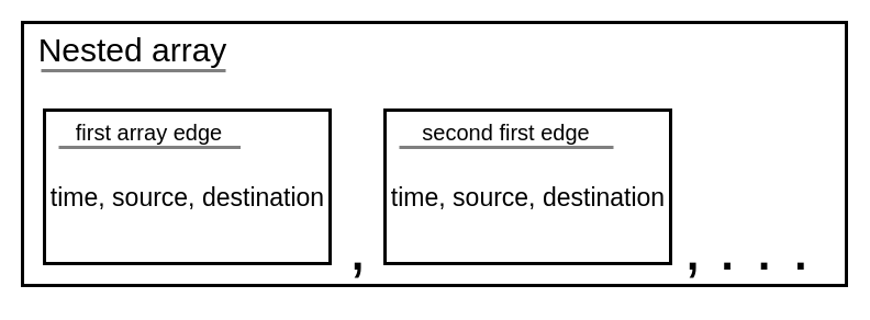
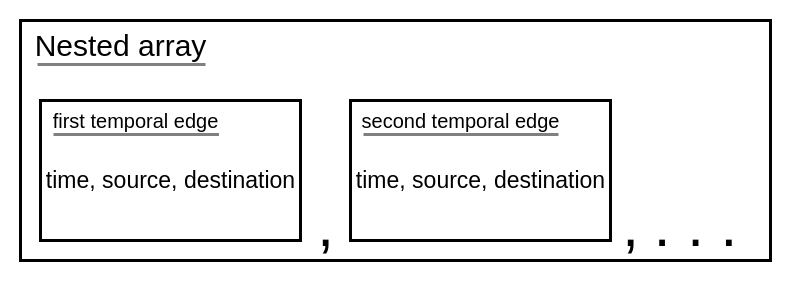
  <mxCell id="0" />
  <mxCell id="1" parent="0" />
  <mxCell id="2" value="" style="rounded=0;whiteSpace=wrap;html=1;strokeWidth=3;" parent="1" vertex="1"><mxGeometry x="20" y="20" width="750" height="240" as="geometry" /></mxCell>
  <mxCell id="3" value="&lt;font style=&quot;font-size: 30px;&quot;&gt;Nested array&lt;/font&gt;" style="text;html=1;align=center;verticalAlign=middle;resizable=0;points=[];autosize=1;strokeColor=none;fillColor=none;fontSize=20;labelBorderColor=none;" parent="1" vertex="1"><mxGeometry x="20" y="20" width="200" height="50" as="geometry" /></mxCell>
  <mxCell id="4" value="" style="rounded=0;whiteSpace=wrap;html=1;strokeWidth=3;" parent="1" vertex="1"><mxGeometry x="40" y="100" width="260" height="140" as="geometry" /></mxCell>
  <mxCell id="5" value="" style="rounded=0;whiteSpace=wrap;html=1;strokeWidth=3;" parent="1" vertex="1"><mxGeometry x="350" y="100" width="260" height="140" as="geometry" /></mxCell>
  <mxCell id="6" value="&lt;font style=&quot;font-size: 60px;&quot;&gt;. . .&lt;/font&gt;" style="text;html=1;align=center;verticalAlign=middle;resizable=0;points=[];autosize=1;strokeColor=none;fillColor=none;" parent="1" vertex="1"><mxGeometry x="640" y="180" width="110" height="90" as="geometry" /></mxCell>
  <mxCell id="7" value="time, source, destination" style="text;html=1;align=center;verticalAlign=middle;resizable=0;points=[];autosize=1;strokeColor=none;fillColor=none;fontSize=23;" parent="1" vertex="1"><mxGeometry x="35" y="160" width="270" height="40" as="geometry" /></mxCell>
  <mxCell id="8" value="time, source, destination" style="text;html=1;align=center;verticalAlign=middle;resizable=0;points=[];autosize=1;strokeColor=none;fillColor=none;fontSize=23;" parent="1" vertex="1"><mxGeometry x="345" y="160" width="270" height="40" as="geometry" /></mxCell>
- <mxCell id="9" value="first array edge" style="text;html=1;align=center;verticalAlign=middle;resizable=0;points=[];autosize=1;strokeColor=none;fillColor=none;fontSize=20;labelBorderColor=none;" parent="1" vertex="1"><mxGeometry x="40" y="100" width="190" height="40" as="geometry" /></mxCell>
- <mxCell id="10" value="second first edge" style="text;html=1;align=center;verticalAlign=middle;resizable=0;points=[];autosize=1;strokeColor=none;fillColor=none;fontSize=20;labelBorderColor=none;" parent="1" vertex="1"><mxGeometry x="350" y="100" width="220" height="40" as="geometry" /></mxCell>
+ <mxCell id="9" value="first temporal edge" style="text;html=1;align=center;verticalAlign=middle;resizable=0;points=[];autosize=1;strokeColor=none;fillColor=none;fontSize=20;labelBorderColor=none;" parent="1" vertex="1"><mxGeometry x="40" y="100" width="190" height="40" as="geometry" /></mxCell>
+ <mxCell id="10" value="second temporal edge" style="text;html=1;align=center;verticalAlign=middle;resizable=0;points=[];autosize=1;strokeColor=none;fillColor=none;fontSize=20;labelBorderColor=none;" parent="1" vertex="1"><mxGeometry x="350" y="100" width="220" height="40" as="geometry" /></mxCell>
  <mxCell id="11" value="&lt;font style=&quot;font-size: 60px;&quot;&gt;,&lt;/font&gt;" style="text;html=1;align=center;verticalAlign=middle;resizable=0;points=[];autosize=1;strokeColor=none;fillColor=none;" parent="1" vertex="1"><mxGeometry x="305" y="180" width="40" height="90" as="geometry" /></mxCell>
  <mxCell id="12" value="&lt;font style=&quot;font-size: 60px;&quot;&gt;,&lt;/font&gt;" style="text;html=1;align=center;verticalAlign=middle;resizable=0;points=[];autosize=1;strokeColor=none;fillColor=none;" parent="1" vertex="1"><mxGeometry x="610" y="180" width="40" height="90" as="geometry" /></mxCell>
  <mxCell id="13" value="" style="endArrow=none;html=1;rounded=0;strokeWidth=3;strokeColor=light-dark(#808080, #ededed);" parent="1" edge="1"><mxGeometry width="50" height="50" relative="1" as="geometry"><mxPoint x="37" y="64" as="sourcePoint" /><mxPoint x="205" y="64" as="targetPoint" /></mxGeometry></mxCell>
  <mxCell id="14" value="" style="endArrow=none;html=1;rounded=0;strokeWidth=3;strokeColor=light-dark(#808080, #ededed);" parent="1" edge="1"><mxGeometry width="50" height="50" relative="1" as="geometry"><mxPoint x="53" y="134" as="sourcePoint" /><mxPoint x="218.5" y="134" as="targetPoint" /></mxGeometry></mxCell>
  <mxCell id="15" value="" style="endArrow=none;html=1;rounded=0;strokeWidth=3;strokeColor=light-dark(#808080, #ededed);" edge="1" parent="1"><mxGeometry width="50" height="50" relative="1" as="geometry"><mxPoint x="363" y="134" as="sourcePoint" /><mxPoint x="558" y="134" as="targetPoint" /></mxGeometry></mxCell>
